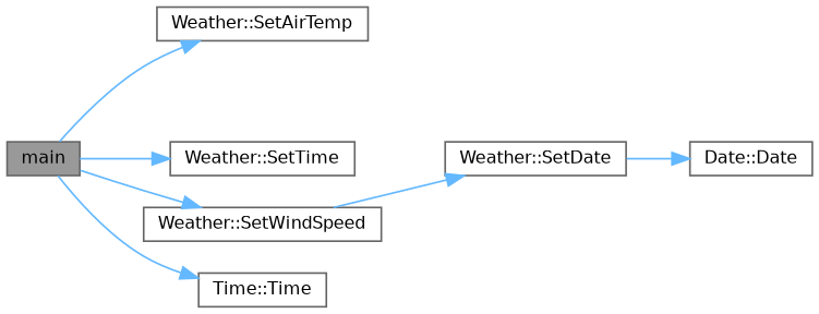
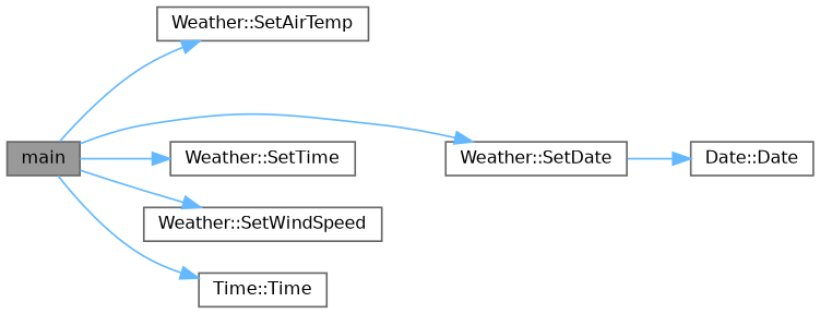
  digraph {
    rankdir=LR
    node [color=grey40 fillcolor=white fontname=Helvetica fontsize=10 shape=box style=filled]
    edge [color=steelblue1 fontname=Helvetica fontsize=10 labelfontname=Helvetica labelfontsize=10 style=solid]
    n1 [color=gray40 fillcolor=grey60 fontcolor=black height=0.2 label=main width=0.4]
    n2 [height=0.2 label="Weather::SetAirTemp" width=0.4]
    n3 [height=0.2 label="Weather::SetDate" width=0.4]
    n4 [height=0.2 label="Weather::SetTime" width=0.4]
    n5 [height=0.2 label="Weather::SetWindSpeed" width=0.4]
    n6 [height=0.2 label="Time::Time" width=0.4]
    n7 [height=0.2 label="Date::Date" width=0.4]
    n1 -> n2
-   n5 -> n3
+   n1 -> n3
    n1 -> n4
    n1 -> n5
    n1 -> n6
    n3 -> n7
  }
